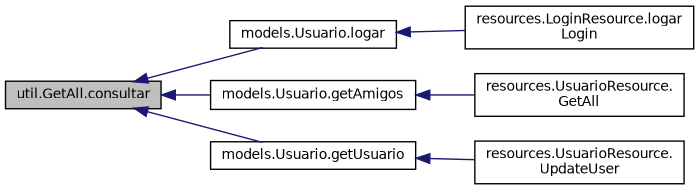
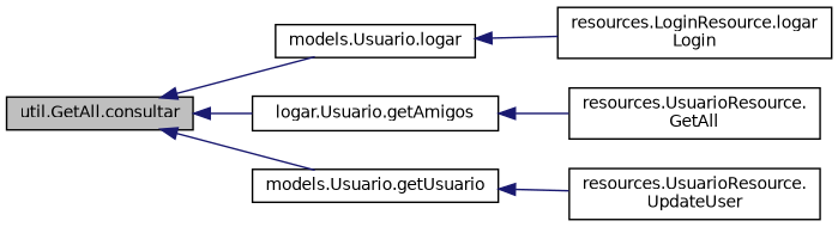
  digraph {
    rankdir=LR
    node [color=black fillcolor=white fontname=Helvetica fontsize=10 shape=record style=filled]
    edge [color=midnightblue dir=back fontname=Helvetica fontsize=10 labelfontname=Helvetica labelfontsize=10 style=solid]
    n1 [fillcolor=grey75 fontcolor=black height=0.2 label="util.GetAll.consultar" width=0.4]
    n2 [height=0.2 label="models.Usuario.logar" width=0.4]
-   n3 [height=0.2 label="models.Usuario.getAmigos" width=0.4]
+   n3 [height=0.2 label="logar.Usuario.getAmigos" width=0.4]
    n4 [height=0.2 label="models.Usuario.getUsuario" width=0.4]
    n5 [height=0.2 label="resources.LoginResource.logar\lLogin" width=0.4]
    n6 [height=0.2 label="resources.UsuarioResource.\lGetAll" width=0.4]
    n7 [height=0.2 label="resources.UsuarioResource.\lUpdateUser" width=0.4]
    n1 -> n2
    n1 -> n3
    n1 -> n4
    n2 -> n5
    n3 -> n6
    n4 -> n7
  }
